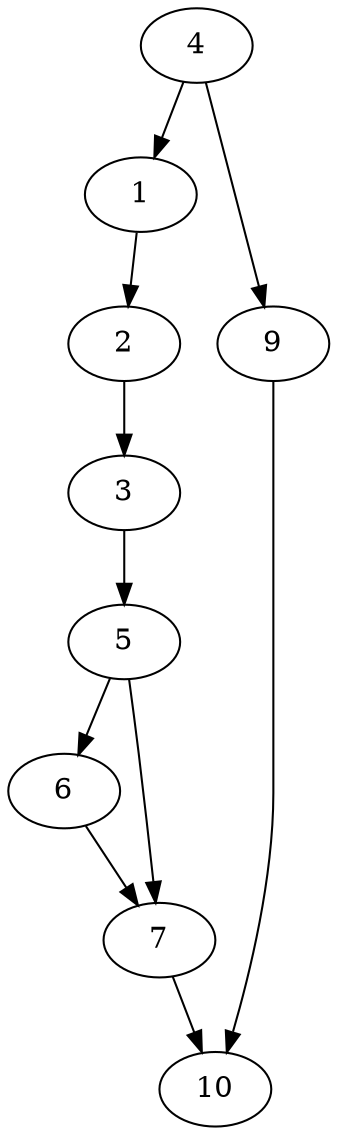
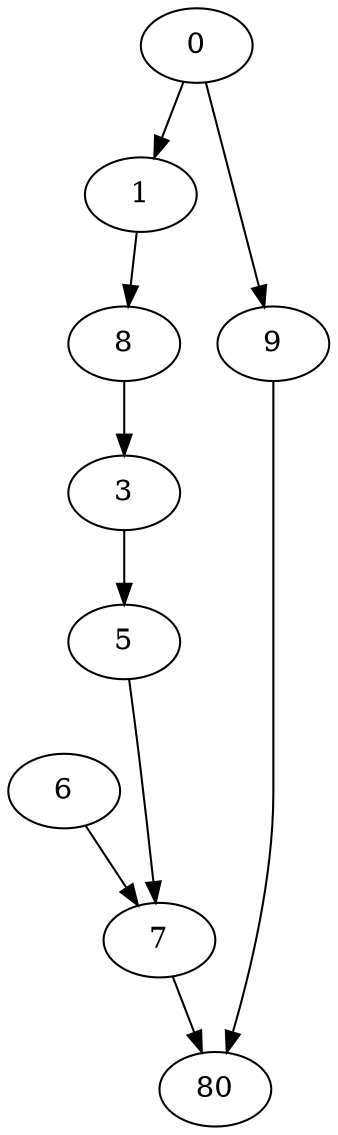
  digraph {
-   0 [label=4]
+   0
    1
    9
-   2
-   10
+   2 [label=8]
+   10 [label=80]
    3
    5
    6
    7
    0 -> 1
    0 -> 9
    1 -> 2
    9 -> 10
    2 -> 3
    3 -> 5
-   5 -> 6
    5 -> 7
    6 -> 7
    7 -> 10
  }
